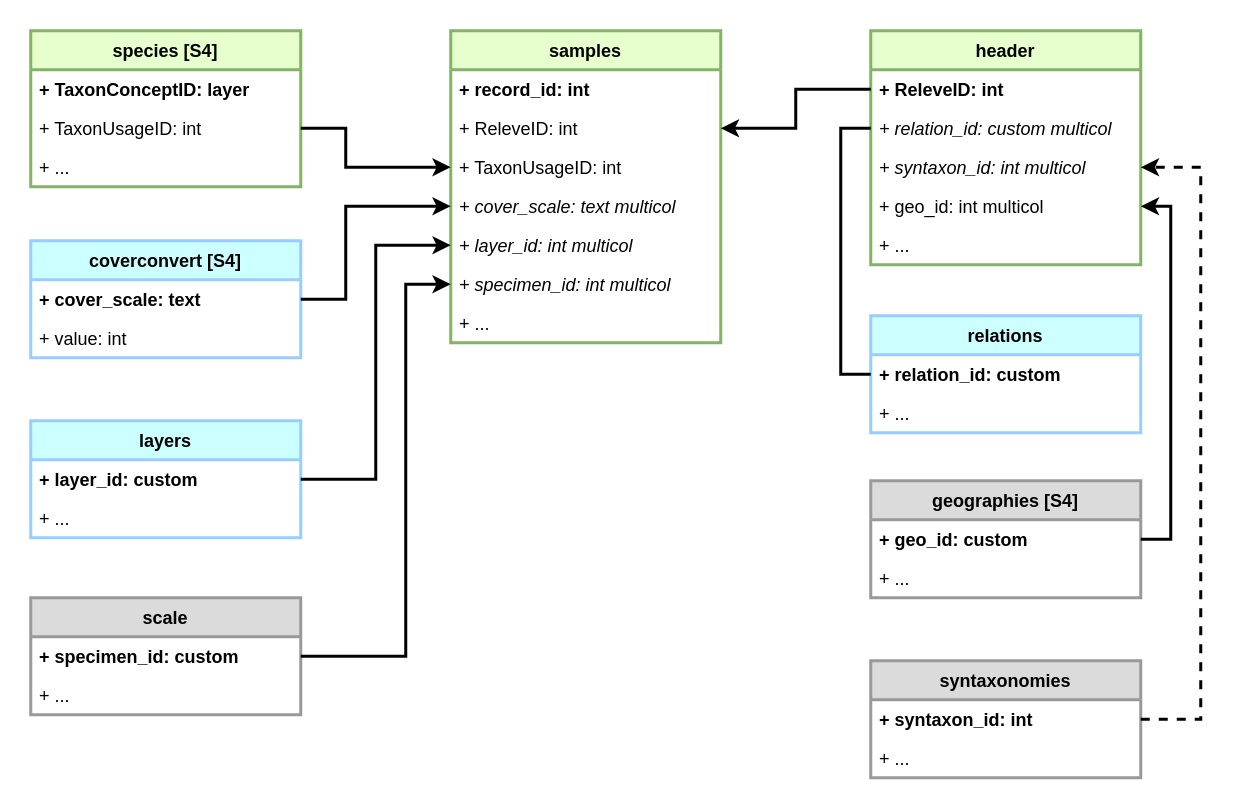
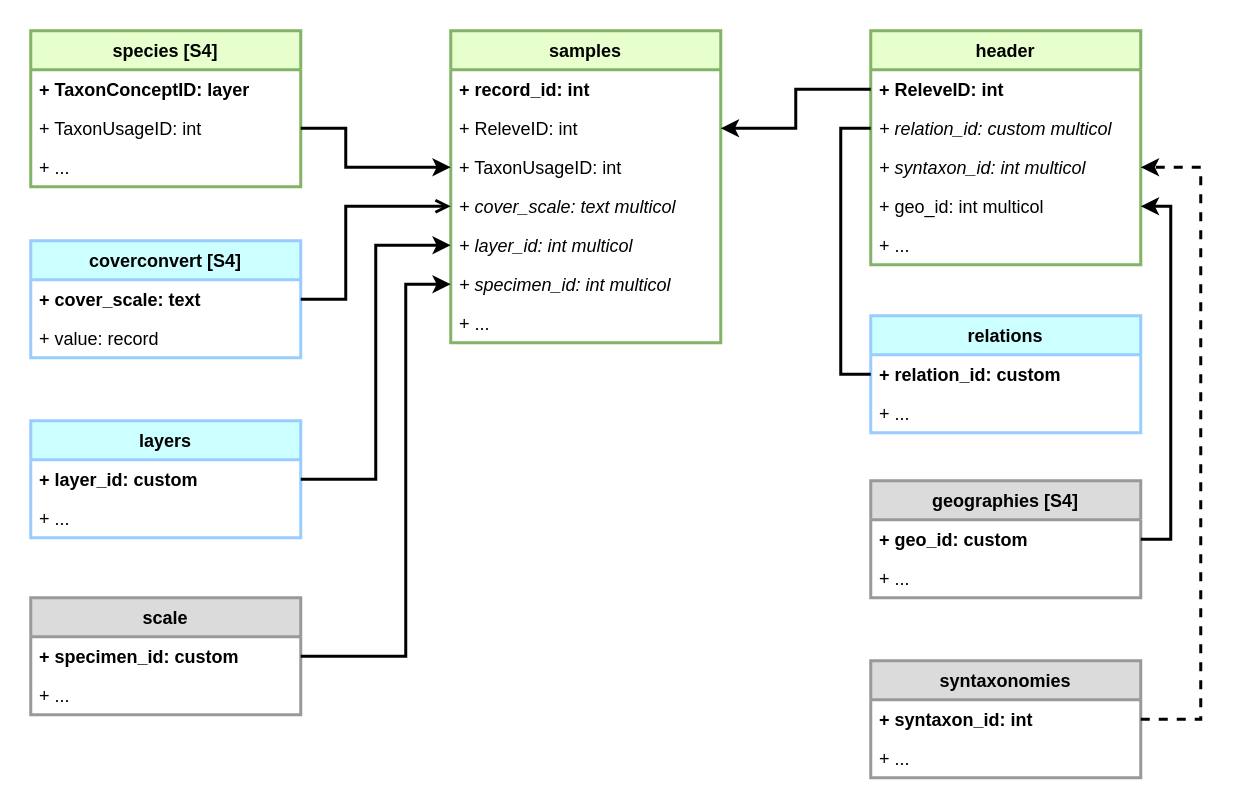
  <mxCell id="0" />
  <mxCell id="1" parent="0" />
  <mxCell id="2" value="species [S4]" style="swimlane;fontStyle=1;childLayout=stackLayout;horizontal=1;startSize=26;horizontalStack=0;resizeParent=1;resizeParentMax=0;resizeLast=0;collapsible=1;marginBottom=0;swimlaneFillColor=none;strokeWidth=2;strokeColor=#82b366;fontColor=#000000;fillColor=#E6FFCC;" vertex="1" parent="1"><mxGeometry x="20" y="20" width="180" height="104" as="geometry" /></mxCell>
  <mxCell id="3" value="+ TaxonConceptID: layer" style="text;strokeColor=none;fillColor=none;align=left;verticalAlign=top;spacingLeft=4;spacingRight=4;overflow=hidden;rotatable=0;points=[[0,0.5],[1,0.5]];portConstraint=eastwest;fontColor=#000000;fontStyle=1" vertex="1" parent="2"><mxGeometry y="26" width="180" height="26" as="geometry" /></mxCell>
  <mxCell id="4" value="+ TaxonUsageID: int" style="text;strokeColor=none;fillColor=none;align=left;verticalAlign=top;spacingLeft=4;spacingRight=4;overflow=hidden;rotatable=0;points=[[0,0.5],[1,0.5]];portConstraint=eastwest;fontColor=#000000;" vertex="1" parent="2"><mxGeometry y="52" width="180" height="26" as="geometry" /></mxCell>
  <mxCell id="5" value="+ ..." style="text;strokeColor=none;fillColor=none;align=left;verticalAlign=top;spacingLeft=4;spacingRight=4;overflow=hidden;rotatable=0;points=[[0,0.5],[1,0.5]];portConstraint=eastwest;fontColor=#000000;" vertex="1" parent="2"><mxGeometry y="78" width="180" height="26" as="geometry" /></mxCell>
  <mxCell id="6" value="samples" style="swimlane;fontStyle=1;childLayout=stackLayout;horizontal=1;startSize=26;horizontalStack=0;resizeParent=1;resizeParentMax=0;resizeLast=0;collapsible=1;marginBottom=0;swimlaneFillColor=none;strokeWidth=2;strokeColor=#82b366;fontColor=#000000;fillColor=#E6FFCC;" vertex="1" parent="1"><mxGeometry x="300" y="20" width="180" height="208" as="geometry" /></mxCell>
  <mxCell id="7" value="+ record_id: int" style="text;strokeColor=none;fillColor=none;align=left;verticalAlign=top;spacingLeft=4;spacingRight=4;overflow=hidden;rotatable=0;points=[[0,0.5],[1,0.5]];portConstraint=eastwest;fontColor=#000000;fontStyle=1" vertex="1" parent="6"><mxGeometry y="26" width="180" height="26" as="geometry" /></mxCell>
  <mxCell id="8" value="+ ReleveID: int" style="text;strokeColor=none;fillColor=none;align=left;verticalAlign=top;spacingLeft=4;spacingRight=4;overflow=hidden;rotatable=0;points=[[0,0.5],[1,0.5]];portConstraint=eastwest;fontColor=#000000;" vertex="1" parent="6"><mxGeometry y="52" width="180" height="26" as="geometry" /></mxCell>
  <mxCell id="9" value="+ TaxonUsageID: int" style="text;strokeColor=none;fillColor=none;align=left;verticalAlign=top;spacingLeft=4;spacingRight=4;overflow=hidden;rotatable=0;points=[[0,0.5],[1,0.5]];portConstraint=eastwest;fontColor=#000000;" vertex="1" parent="6"><mxGeometry y="78" width="180" height="26" as="geometry" /></mxCell>
  <mxCell id="10" value="+ cover_scale: text multicol" style="text;strokeColor=none;fillColor=none;align=left;verticalAlign=top;spacingLeft=4;spacingRight=4;overflow=hidden;rotatable=0;points=[[0,0.5],[1,0.5]];portConstraint=eastwest;fontColor=#000000;fontStyle=2" vertex="1" parent="6"><mxGeometry y="104" width="180" height="26" as="geometry" /></mxCell>
  <mxCell id="11" value="+ layer_id: int multicol" style="text;strokeColor=none;fillColor=none;align=left;verticalAlign=top;spacingLeft=4;spacingRight=4;overflow=hidden;rotatable=0;points=[[0,0.5],[1,0.5]];portConstraint=eastwest;fontColor=#000000;fontStyle=2" vertex="1" parent="6"><mxGeometry y="130" width="180" height="26" as="geometry" /></mxCell>
  <mxCell id="12" value="+ specimen_id: int multicol" style="text;strokeColor=none;fillColor=none;align=left;verticalAlign=top;spacingLeft=4;spacingRight=4;overflow=hidden;rotatable=0;points=[[0,0.5],[1,0.5]];portConstraint=eastwest;fontColor=#000000;fontStyle=2" vertex="1" parent="6"><mxGeometry y="156" width="180" height="26" as="geometry" /></mxCell>
  <mxCell id="13" value="+ ..." style="text;strokeColor=none;fillColor=none;align=left;verticalAlign=top;spacingLeft=4;spacingRight=4;overflow=hidden;rotatable=0;points=[[0,0.5],[1,0.5]];portConstraint=eastwest;fontColor=#000000;" vertex="1" parent="6"><mxGeometry y="182" width="180" height="26" as="geometry" /></mxCell>
  <mxCell id="14" value="header" style="swimlane;fontStyle=1;childLayout=stackLayout;horizontal=1;startSize=26;horizontalStack=0;resizeParent=1;resizeParentMax=0;resizeLast=0;collapsible=1;marginBottom=0;swimlaneFillColor=none;strokeWidth=2;strokeColor=#82b366;fontColor=#000000;fillColor=#E6FFCC;" vertex="1" parent="1"><mxGeometry x="580" y="20" width="180" height="156" as="geometry" /></mxCell>
  <mxCell id="15" value="+ ReleveID: int" style="text;strokeColor=none;fillColor=none;align=left;verticalAlign=top;spacingLeft=4;spacingRight=4;overflow=hidden;rotatable=0;points=[[0,0.5],[1,0.5]];portConstraint=eastwest;fontColor=#000000;fontStyle=1" vertex="1" parent="14"><mxGeometry y="26" width="180" height="26" as="geometry" /></mxCell>
  <mxCell id="16" value="+ relation_id: custom multicol" style="text;strokeColor=none;fillColor=none;align=left;verticalAlign=top;spacingLeft=4;spacingRight=4;overflow=hidden;rotatable=0;points=[[0,0.5],[1,0.5]];portConstraint=eastwest;fontColor=#000000;fontStyle=2" vertex="1" parent="14"><mxGeometry y="52" width="180" height="26" as="geometry" /></mxCell>
  <mxCell id="17" value="+ syntaxon_id: int multicol" style="text;strokeColor=none;fillColor=none;align=left;verticalAlign=top;spacingLeft=4;spacingRight=4;overflow=hidden;rotatable=0;points=[[0,0.5],[1,0.5]];portConstraint=eastwest;fontColor=#000000;fontStyle=2" vertex="1" parent="14"><mxGeometry y="78" width="180" height="26" as="geometry" /></mxCell>
  <mxCell id="18" value="+ geo_id: int multicol" style="text;strokeColor=none;fillColor=none;align=left;verticalAlign=top;spacingLeft=4;spacingRight=4;overflow=hidden;rotatable=0;points=[[0,0.5],[1,0.5]];portConstraint=eastwest;fontColor=#000000;" vertex="1" parent="14"><mxGeometry y="104" width="180" height="26" as="geometry" /></mxCell>
  <mxCell id="19" value="+ ..." style="text;strokeColor=none;fillColor=none;align=left;verticalAlign=top;spacingLeft=4;spacingRight=4;overflow=hidden;rotatable=0;points=[[0,0.5],[1,0.5]];portConstraint=eastwest;fontColor=#000000;" vertex="1" parent="14"><mxGeometry y="130" width="180" height="26" as="geometry" /></mxCell>
  <mxCell id="20" style="edgeStyle=orthogonalEdgeStyle;rounded=0;orthogonalLoop=1;jettySize=auto;html=1;exitX=1;exitY=0.5;exitDx=0;exitDy=0;entryX=0;entryY=0.5;entryDx=0;entryDy=0;fontColor=#000000;strokeWidth=2;strokeColor=#000000;" edge="1" parent="1" source="4" target="9"><mxGeometry relative="1" as="geometry"><Array as="points"><mxPoint x="230" y="85" /><mxPoint x="230" y="111" /></Array></mxGeometry></mxCell>
  <mxCell id="21" style="edgeStyle=orthogonalEdgeStyle;rounded=0;orthogonalLoop=1;jettySize=auto;html=1;exitX=0;exitY=0.5;exitDx=0;exitDy=0;entryX=1;entryY=0.5;entryDx=0;entryDy=0;strokeColor=#000000;strokeWidth=2;fontColor=#000000;" edge="1" parent="1" source="15" target="8"><mxGeometry relative="1" as="geometry" /></mxCell>
  <mxCell id="22" value="coverconvert [S4]" style="swimlane;fontStyle=1;childLayout=stackLayout;horizontal=1;startSize=26;horizontalStack=0;resizeParent=1;resizeParentMax=0;resizeLast=0;collapsible=1;marginBottom=0;swimlaneFillColor=none;strokeWidth=2;strokeColor=#99CCFF;fontColor=#000000;fillColor=#CCFFFF;" vertex="1" parent="1"><mxGeometry x="20" y="160" width="180" height="78" as="geometry" /></mxCell>
  <mxCell id="23" value="+ cover_scale: text" style="text;strokeColor=none;fillColor=none;align=left;verticalAlign=top;spacingLeft=4;spacingRight=4;overflow=hidden;rotatable=0;points=[[0,0.5],[1,0.5]];portConstraint=eastwest;fontColor=#000000;fontStyle=1" vertex="1" parent="22"><mxGeometry y="26" width="180" height="26" as="geometry" /></mxCell>
- <mxCell id="24" value="+ value: int" style="text;strokeColor=none;fillColor=none;align=left;verticalAlign=top;spacingLeft=4;spacingRight=4;overflow=hidden;rotatable=0;points=[[0,0.5],[1,0.5]];portConstraint=eastwest;fontColor=#000000;" vertex="1" parent="22"><mxGeometry y="52" width="180" height="26" as="geometry" /></mxCell>
- <mxCell id="25" style="edgeStyle=orthogonalEdgeStyle;rounded=0;orthogonalLoop=1;jettySize=auto;html=1;exitX=1;exitY=0.5;exitDx=0;exitDy=0;entryX=0;entryY=0.5;entryDx=0;entryDy=0;strokeColor=#000000;strokeWidth=2;fontColor=#000000;" edge="1" parent="1" source="23" target="10"><mxGeometry relative="1" as="geometry"><Array as="points"><mxPoint x="230" y="199" /><mxPoint x="230" y="137" /></Array></mxGeometry></mxCell>
+ <mxCell id="24" value="+ value: record" style="text;strokeColor=none;fillColor=none;align=left;verticalAlign=top;spacingLeft=4;spacingRight=4;overflow=hidden;rotatable=0;points=[[0,0.5],[1,0.5]];portConstraint=eastwest;fontColor=#000000;" vertex="1" parent="22"><mxGeometry y="52" width="180" height="26" as="geometry" /></mxCell>
+ <mxCell id="25" style="edgeStyle=orthogonalEdgeStyle;rounded=0;orthogonalLoop=1;jettySize=auto;html=1;exitX=1;exitY=0.5;exitDx=0;exitDy=0;entryX=0;entryY=0.5;entryDx=0;entryDy=0;strokeColor=#000000;strokeWidth=2;fontColor=#000000;endArrow=open;" edge="1" parent="1" source="23" target="10"><mxGeometry relative="1" as="geometry"><Array as="points"><mxPoint x="230" y="199" /><mxPoint x="230" y="137" /></Array></mxGeometry></mxCell>
  <mxCell id="26" value="layers" style="swimlane;fontStyle=1;childLayout=stackLayout;horizontal=1;startSize=26;horizontalStack=0;resizeParent=1;resizeParentMax=0;resizeLast=0;collapsible=1;marginBottom=0;swimlaneFillColor=none;strokeWidth=2;strokeColor=#99CCFF;fontColor=#000000;fillColor=#CCFFFF;" vertex="1" parent="1"><mxGeometry x="20" y="280" width="180" height="78" as="geometry" /></mxCell>
  <mxCell id="27" value="+ layer_id: custom" style="text;strokeColor=none;fillColor=none;align=left;verticalAlign=top;spacingLeft=4;spacingRight=4;overflow=hidden;rotatable=0;points=[[0,0.5],[1,0.5]];portConstraint=eastwest;fontColor=#000000;fontStyle=1" vertex="1" parent="26"><mxGeometry y="26" width="180" height="26" as="geometry" /></mxCell>
  <mxCell id="28" value="+ ..." style="text;strokeColor=none;fillColor=none;align=left;verticalAlign=top;spacingLeft=4;spacingRight=4;overflow=hidden;rotatable=0;points=[[0,0.5],[1,0.5]];portConstraint=eastwest;fontColor=#000000;" vertex="1" parent="26"><mxGeometry y="52" width="180" height="26" as="geometry" /></mxCell>
  <mxCell id="29" style="edgeStyle=orthogonalEdgeStyle;rounded=0;orthogonalLoop=1;jettySize=auto;html=1;exitX=1;exitY=0.5;exitDx=0;exitDy=0;entryX=0;entryY=0.5;entryDx=0;entryDy=0;strokeColor=#000000;strokeWidth=2;fontColor=#000000;" edge="1" parent="1" source="27" target="11"><mxGeometry relative="1" as="geometry"><Array as="points"><mxPoint x="250" y="319" /><mxPoint x="250" y="163" /></Array></mxGeometry></mxCell>
  <mxCell id="30" value="relations" style="swimlane;fontStyle=1;childLayout=stackLayout;horizontal=1;startSize=26;horizontalStack=0;resizeParent=1;resizeParentMax=0;resizeLast=0;collapsible=1;marginBottom=0;swimlaneFillColor=none;strokeWidth=2;fontColor=#000000;fillColor=#CCFFFF;strokeColor=#99CCFF;" vertex="1" parent="1"><mxGeometry x="580" y="210" width="180" height="78" as="geometry" /></mxCell>
  <mxCell id="31" value="+ relation_id: custom" style="text;strokeColor=none;fillColor=none;align=left;verticalAlign=top;spacingLeft=4;spacingRight=4;overflow=hidden;rotatable=0;points=[[0,0.5],[1,0.5]];portConstraint=eastwest;fontColor=#000000;fontStyle=1" vertex="1" parent="30"><mxGeometry y="26" width="180" height="26" as="geometry" /></mxCell>
  <mxCell id="32" value="+ ..." style="text;strokeColor=none;fillColor=none;align=left;verticalAlign=top;spacingLeft=4;spacingRight=4;overflow=hidden;rotatable=0;points=[[0,0.5],[1,0.5]];portConstraint=eastwest;fontColor=#000000;" vertex="1" parent="30"><mxGeometry y="52" width="180" height="26" as="geometry" /></mxCell>
  <mxCell id="33" style="edgeStyle=orthogonalEdgeStyle;rounded=0;orthogonalLoop=1;jettySize=auto;html=1;exitX=0;exitY=0.5;exitDx=0;exitDy=0;entryX=0;entryY=0.5;entryDx=0;entryDy=0;strokeColor=#000000;strokeWidth=2;fontColor=#000000;endArrow=none;" edge="1" parent="1" source="31" target="16"><mxGeometry relative="1" as="geometry" /></mxCell>
  <mxCell id="34" value="geographies [S4]" style="swimlane;fontStyle=1;childLayout=stackLayout;horizontal=1;startSize=26;horizontalStack=0;resizeParent=1;resizeParentMax=0;resizeLast=0;collapsible=1;marginBottom=0;swimlaneFillColor=none;strokeWidth=2;fontColor=#000000;fillColor=#DBDBDB;strokeColor=#999999;" vertex="1" parent="1"><mxGeometry x="580" y="320" width="180" height="78" as="geometry" /></mxCell>
  <mxCell id="35" value="+ geo_id: custom" style="text;strokeColor=none;fillColor=none;align=left;verticalAlign=top;spacingLeft=4;spacingRight=4;overflow=hidden;rotatable=0;points=[[0,0.5],[1,0.5]];portConstraint=eastwest;fontColor=#000000;fontStyle=1" vertex="1" parent="34"><mxGeometry y="26" width="180" height="26" as="geometry" /></mxCell>
  <mxCell id="36" value="+ ..." style="text;strokeColor=none;fillColor=none;align=left;verticalAlign=top;spacingLeft=4;spacingRight=4;overflow=hidden;rotatable=0;points=[[0,0.5],[1,0.5]];portConstraint=eastwest;fontColor=#000000;" vertex="1" parent="34"><mxGeometry y="52" width="180" height="26" as="geometry" /></mxCell>
  <mxCell id="37" style="edgeStyle=orthogonalEdgeStyle;rounded=0;orthogonalLoop=1;jettySize=auto;html=1;exitX=1;exitY=0.5;exitDx=0;exitDy=0;entryX=1;entryY=0.5;entryDx=0;entryDy=0;strokeColor=#000000;strokeWidth=2;fontColor=#000000;" edge="1" parent="1" source="35" target="18"><mxGeometry relative="1" as="geometry" /></mxCell>
  <mxCell id="38" value="syntaxonomies" style="swimlane;fontStyle=1;childLayout=stackLayout;horizontal=1;startSize=26;horizontalStack=0;resizeParent=1;resizeParentMax=0;resizeLast=0;collapsible=1;marginBottom=0;swimlaneFillColor=none;strokeWidth=2;strokeColor=#999999;fontColor=#000000;fillColor=#DBDBDB;" vertex="1" parent="1"><mxGeometry x="580" y="440" width="180" height="78" as="geometry" /></mxCell>
  <mxCell id="39" value="+ syntaxon_id: int" style="text;strokeColor=none;fillColor=none;align=left;verticalAlign=top;spacingLeft=4;spacingRight=4;overflow=hidden;rotatable=0;points=[[0,0.5],[1,0.5]];portConstraint=eastwest;fontColor=#000000;fontStyle=1" vertex="1" parent="38"><mxGeometry y="26" width="180" height="26" as="geometry" /></mxCell>
  <mxCell id="40" value="+ ..." style="text;strokeColor=none;fillColor=none;align=left;verticalAlign=top;spacingLeft=4;spacingRight=4;overflow=hidden;rotatable=0;points=[[0,0.5],[1,0.5]];portConstraint=eastwest;fontColor=#000000;" vertex="1" parent="38"><mxGeometry y="52" width="180" height="26" as="geometry" /></mxCell>
  <mxCell id="41" style="edgeStyle=orthogonalEdgeStyle;rounded=0;orthogonalLoop=1;jettySize=auto;html=1;exitX=1;exitY=0.5;exitDx=0;exitDy=0;entryX=1;entryY=0.5;entryDx=0;entryDy=0;strokeColor=#000000;strokeWidth=2;fontColor=#000000;dashed=1;" edge="1" parent="1" source="39" target="17"><mxGeometry relative="1" as="geometry"><Array as="points"><mxPoint x="800" y="479" /><mxPoint x="800" y="111" /></Array></mxGeometry></mxCell>
  <mxCell id="42" value="scale" style="swimlane;fontStyle=1;childLayout=stackLayout;horizontal=1;startSize=26;horizontalStack=0;resizeParent=1;resizeParentMax=0;resizeLast=0;collapsible=1;marginBottom=0;swimlaneFillColor=none;strokeWidth=2;strokeColor=#999999;fontColor=#000000;fillColor=#DBDBDB;" vertex="1" parent="1"><mxGeometry x="20" y="398" width="180" height="78" as="geometry" /></mxCell>
  <mxCell id="43" value="+ specimen_id: custom" style="text;strokeColor=none;fillColor=none;align=left;verticalAlign=top;spacingLeft=4;spacingRight=4;overflow=hidden;rotatable=0;points=[[0,0.5],[1,0.5]];portConstraint=eastwest;fontColor=#000000;fontStyle=1" vertex="1" parent="42"><mxGeometry y="26" width="180" height="26" as="geometry" /></mxCell>
  <mxCell id="44" value="+ ..." style="text;strokeColor=none;fillColor=none;align=left;verticalAlign=top;spacingLeft=4;spacingRight=4;overflow=hidden;rotatable=0;points=[[0,0.5],[1,0.5]];portConstraint=eastwest;fontColor=#000000;" vertex="1" parent="42"><mxGeometry y="52" width="180" height="26" as="geometry" /></mxCell>
  <mxCell id="45" style="edgeStyle=orthogonalEdgeStyle;rounded=0;orthogonalLoop=1;jettySize=auto;html=1;exitX=1;exitY=0.5;exitDx=0;exitDy=0;entryX=0;entryY=0.5;entryDx=0;entryDy=0;strokeColor=#000000;strokeWidth=2;fontColor=#000000;" edge="1" parent="1" source="43" target="12"><mxGeometry relative="1" as="geometry"><Array as="points"><mxPoint x="270" y="437" /><mxPoint x="270" y="189" /></Array></mxGeometry></mxCell>
